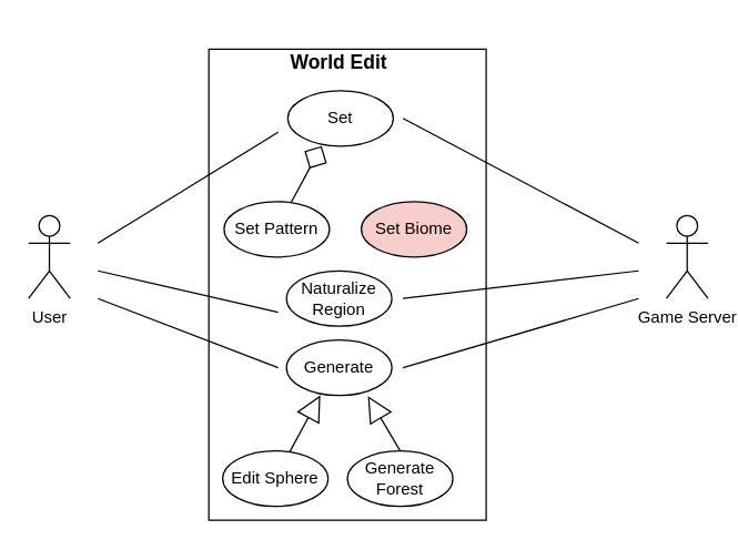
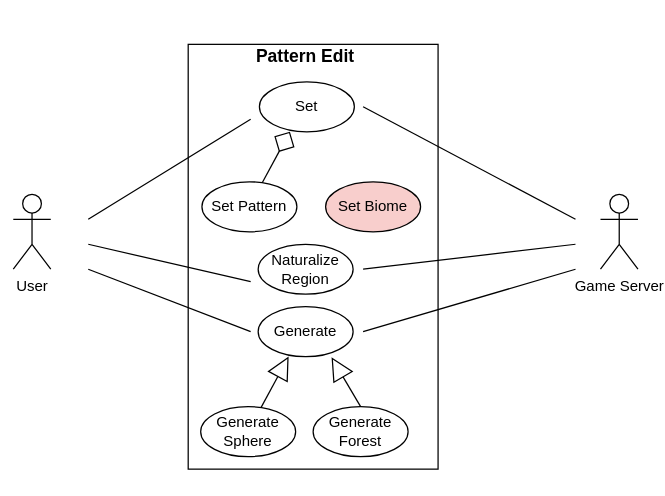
  <mxCell id="0" />
  <mxCell id="1" parent="0" />
  <mxCell id="2" value="" style="rounded=0;whiteSpace=wrap;html=1;" parent="1" vertex="1"><mxGeometry x="150" y="35" width="200" height="340" as="geometry" /></mxCell>
- <mxCell id="3" value="User" style="shape=umlActor;verticalLabelPosition=bottom;verticalAlign=top;html=1;outlineConnect=0;" parent="1" vertex="1"><mxGeometry x="20" y="155" width="30" height="60" as="geometry" /></mxCell>
+ <mxCell id="3" value="User" style="shape=umlActor;verticalLabelPosition=bottom;verticalAlign=top;html=1;outlineConnect=0;" parent="1" vertex="1"><mxGeometry x="10" y="155" width="30" height="60" as="geometry" /></mxCell>
  <mxCell id="4" value="Game Server" style="shape=umlActor;verticalLabelPosition=bottom;verticalAlign=top;html=1;outlineConnect=0;" parent="1" vertex="1"><mxGeometry x="480" y="155" width="30" height="60" as="geometry" /></mxCell>
- <mxCell id="5" value="&lt;b&gt;&lt;font style=&quot;font-size: 14px;&quot;&gt;World Edit&lt;/font&gt;&lt;/b&gt;" style="text;html=1;align=center;verticalAlign=middle;whiteSpace=wrap;rounded=0;" parent="1" vertex="1"><mxGeometry x="194" y="20" width="100" height="50" as="geometry" /></mxCell>
+ <mxCell id="5" value="&lt;b&gt;&lt;font style=&quot;font-size: 14px;&quot;&gt;Pattern Edit&lt;/font&gt;&lt;/b&gt;" style="text;html=1;align=center;verticalAlign=middle;whiteSpace=wrap;rounded=0;" parent="1" vertex="1"><mxGeometry x="194" y="20" width="100" height="50" as="geometry" /></mxCell>
  <mxCell id="6" value="Naturalize Region" style="ellipse;whiteSpace=wrap;html=1;" parent="1" vertex="1"><mxGeometry x="206" y="195" width="76" height="40" as="geometry" /></mxCell>
- <mxCell id="7" value="Edit Sphere" style="ellipse;whiteSpace=wrap;html=1;" parent="1" vertex="1"><mxGeometry x="160" y="325" width="76" height="40" as="geometry" /></mxCell>
+ <mxCell id="7" value="Generate Sphere" style="ellipse;whiteSpace=wrap;html=1;" parent="1" vertex="1"><mxGeometry x="160" y="325" width="76" height="40" as="geometry" /></mxCell>
  <mxCell id="8" value="Generate Forest" style="ellipse;whiteSpace=wrap;html=1;" parent="1" vertex="1"><mxGeometry x="250" y="325" width="76" height="40" as="geometry" /></mxCell>
  <mxCell id="9" value="" style="endArrow=none;html=1;rounded=0;" parent="1" edge="1"><mxGeometry width="50" height="50" relative="1" as="geometry"><mxPoint x="70" y="175" as="sourcePoint" /><mxPoint x="200" y="95" as="targetPoint" /></mxGeometry></mxCell>
  <mxCell id="10" value="" style="endArrow=none;html=1;rounded=0;" parent="1" edge="1"><mxGeometry width="50" height="50" relative="1" as="geometry"><mxPoint x="70" y="195" as="sourcePoint" /><mxPoint x="200" y="225" as="targetPoint" /></mxGeometry></mxCell>
  <mxCell id="11" value="" style="endArrow=none;html=1;rounded=0;" parent="1" edge="1"><mxGeometry width="50" height="50" relative="1" as="geometry"><mxPoint x="70" y="215" as="sourcePoint" /><mxPoint x="200" y="265" as="targetPoint" /></mxGeometry></mxCell>
  <mxCell id="12" value="" style="endArrow=none;html=1;rounded=0;" parent="1" edge="1"><mxGeometry width="50" height="50" relative="1" as="geometry"><mxPoint x="460" y="175" as="sourcePoint" /><mxPoint x="290" y="85" as="targetPoint" /></mxGeometry></mxCell>
  <mxCell id="13" value="" style="endArrow=none;html=1;rounded=0;" parent="1" edge="1"><mxGeometry width="50" height="50" relative="1" as="geometry"><mxPoint x="290" y="215" as="sourcePoint" /><mxPoint x="460" y="195" as="targetPoint" /></mxGeometry></mxCell>
  <mxCell id="14" value="" style="endArrow=none;html=1;rounded=0;" parent="1" edge="1"><mxGeometry width="50" height="50" relative="1" as="geometry"><mxPoint x="290" y="265" as="sourcePoint" /><mxPoint x="460" y="215" as="targetPoint" /></mxGeometry></mxCell>
  <mxCell id="15" value="Generate " style="ellipse;whiteSpace=wrap;html=1;" parent="1" vertex="1"><mxGeometry x="206" y="245" width="76" height="40" as="geometry" /></mxCell>
  <mxCell id="16" value="&lt;div&gt;&lt;br&gt;&lt;/div&gt;&lt;div&gt;&lt;br&gt;&lt;/div&gt;" style="endArrow=block;endSize=16;endFill=0;html=1;rounded=0;entryX=0.321;entryY=0.997;entryDx=0;entryDy=0;entryPerimeter=0;" parent="1" source="7" target="15" edge="1"><mxGeometry width="160" relative="1" as="geometry"><mxPoint x="216" y="325" as="sourcePoint" /><mxPoint x="244" y="285" as="targetPoint" /></mxGeometry></mxCell>
  <mxCell id="17" value="&lt;div&gt;&lt;br&gt;&lt;/div&gt;&lt;div&gt;&lt;br&gt;&lt;/div&gt;" style="endArrow=block;endSize=16;endFill=0;html=1;rounded=0;entryX=0.773;entryY=1.012;entryDx=0;entryDy=0;exitX=0.5;exitY=0;exitDx=0;exitDy=0;entryPerimeter=0;" parent="1" source="8" target="15" edge="1"><mxGeometry width="160" relative="1" as="geometry"><mxPoint x="208" y="335" as="sourcePoint" /><mxPoint x="254" y="295" as="targetPoint" /></mxGeometry></mxCell>
  <mxCell id="18" value="Set Pattern" style="ellipse;whiteSpace=wrap;html=1;" parent="1" vertex="1"><mxGeometry x="161" y="145" width="76" height="40" as="geometry" /></mxCell>
  <mxCell id="19" value="Set Biome" style="ellipse;whiteSpace=wrap;html=1;fillColor=#f8cecc;" parent="1" vertex="1"><mxGeometry x="260" y="145" width="76" height="40" as="geometry" /></mxCell>
  <mxCell id="20" value="Set" style="ellipse;whiteSpace=wrap;html=1;" parent="1" vertex="1"><mxGeometry x="207" y="65" width="76" height="40" as="geometry" /></mxCell>
  <mxCell id="21" value="&lt;div&gt;&lt;br&gt;&lt;/div&gt;&lt;div&gt;&lt;br&gt;&lt;/div&gt;" style="endArrow=diamond;endSize=16;endFill=0;html=1;rounded=0;entryX=0.321;entryY=0.997;entryDx=0;entryDy=0;entryPerimeter=0;" parent="1" source="18" target="20" edge="1"><mxGeometry width="160" relative="1" as="geometry"><mxPoint x="217" y="145" as="sourcePoint" /><mxPoint x="245" y="105" as="targetPoint" /></mxGeometry></mxCell>
